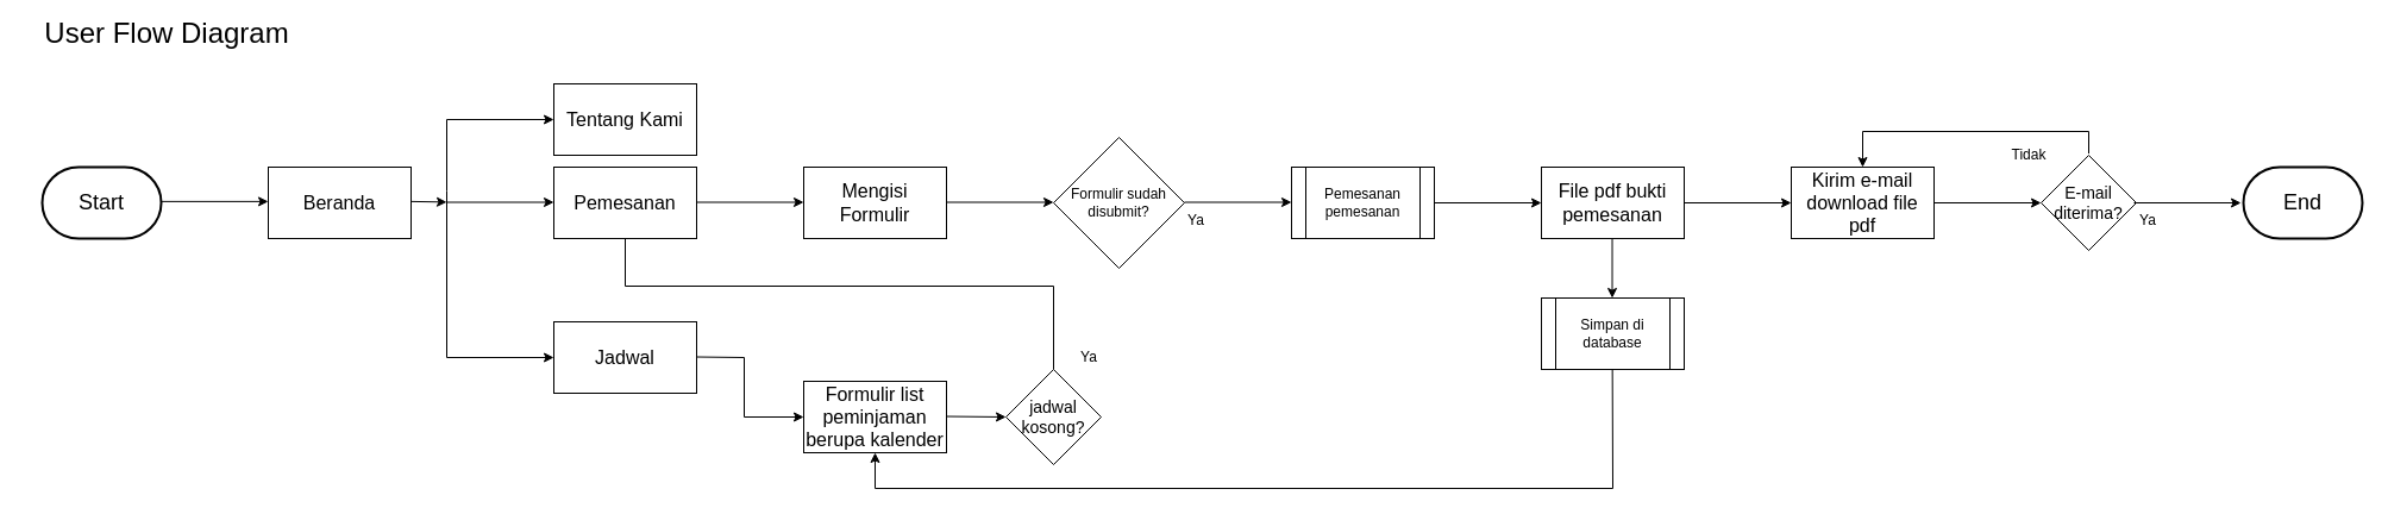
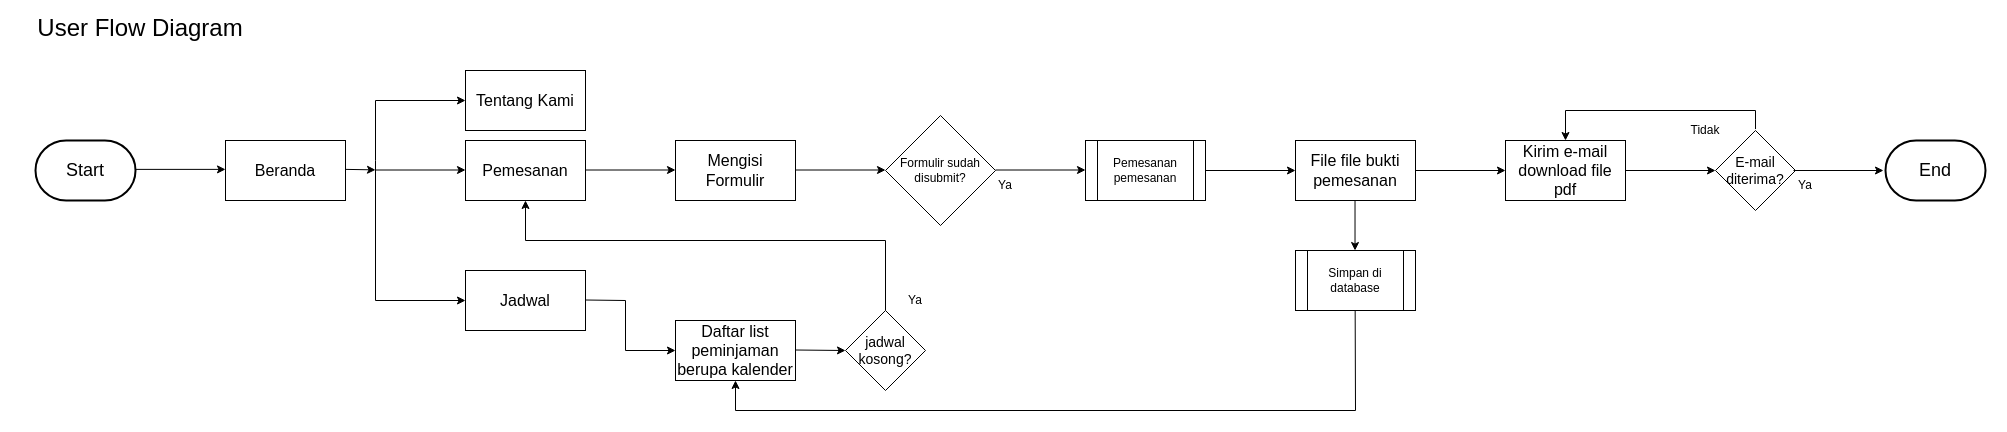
  <mxCell id="0" />
  <mxCell id="1" parent="0" />
  <mxCell id="2" value="&lt;font style=&quot;font-size: 18px;&quot;&gt;Start&lt;/font&gt;" style="strokeWidth=2;html=1;shape=mxgraph.flowchart.terminator;whiteSpace=wrap;" parent="1" vertex="1"><mxGeometry x="35" y="140" width="100" height="60" as="geometry" /></mxCell>
  <mxCell id="3" value="" style="endArrow=classic;html=1;rounded=0;" parent="1" edge="1"><mxGeometry width="50" height="50" relative="1" as="geometry"><mxPoint x="135" y="168.89" as="sourcePoint" /><mxPoint x="225" y="168.89" as="targetPoint" /></mxGeometry></mxCell>
  <mxCell id="4" value="" style="endArrow=classic;html=1;rounded=0;" parent="1" edge="1"><mxGeometry width="50" height="50" relative="1" as="geometry"><mxPoint x="375" y="160" as="sourcePoint" /><mxPoint x="465" y="100" as="targetPoint" /><Array as="points"><mxPoint x="375" y="100" /></Array></mxGeometry></mxCell>
  <mxCell id="5" value="" style="endArrow=classic;html=1;rounded=0;" parent="1" edge="1"><mxGeometry width="50" height="50" relative="1" as="geometry"><mxPoint x="375" y="169.5" as="sourcePoint" /><mxPoint x="465" y="169.5" as="targetPoint" /></mxGeometry></mxCell>
  <mxCell id="6" value="" style="endArrow=classic;html=1;rounded=0;" parent="1" edge="1"><mxGeometry width="50" height="50" relative="1" as="geometry"><mxPoint x="375" y="160" as="sourcePoint" /><mxPoint x="465" y="300" as="targetPoint" /><Array as="points"><mxPoint x="375" y="300" /></Array></mxGeometry></mxCell>
  <mxCell id="7" value="" style="endArrow=classic;html=1;rounded=0;" parent="1" edge="1"><mxGeometry width="50" height="50" relative="1" as="geometry"><mxPoint x="345" y="168.89" as="sourcePoint" /><mxPoint x="375" y="169.39" as="targetPoint" /></mxGeometry></mxCell>
  <mxCell id="8" value="&lt;font size=&quot;3&quot;&gt;Beranda&lt;/font&gt;" style="rounded=0;whiteSpace=wrap;html=1;" parent="1" vertex="1"><mxGeometry x="225" y="140" width="120" height="60" as="geometry" /></mxCell>
  <mxCell id="9" value="&lt;font size=&quot;3&quot;&gt;Tentang Kami&lt;/font&gt;" style="rounded=0;whiteSpace=wrap;html=1;" parent="1" vertex="1"><mxGeometry x="465" y="70" width="120" height="60" as="geometry" /></mxCell>
  <mxCell id="10" value="&lt;font size=&quot;3&quot;&gt;Pemesanan&lt;/font&gt;" style="rounded=0;whiteSpace=wrap;html=1;" parent="1" vertex="1"><mxGeometry x="465" y="140" width="120" height="60" as="geometry" /></mxCell>
  <mxCell id="11" value="&lt;font size=&quot;3&quot;&gt;Jadwal&lt;/font&gt;" style="rounded=0;whiteSpace=wrap;html=1;" parent="1" vertex="1"><mxGeometry x="465" y="270" width="120" height="60" as="geometry" /></mxCell>
  <mxCell id="12" value="" style="endArrow=classic;html=1;rounded=0;" parent="1" edge="1"><mxGeometry width="50" height="50" relative="1" as="geometry"><mxPoint x="585" y="169.5" as="sourcePoint" /><mxPoint x="675" y="169.5" as="targetPoint" /></mxGeometry></mxCell>
  <mxCell id="13" value="" style="endArrow=classic;html=1;rounded=0;entryX=0;entryY=0.5;entryDx=0;entryDy=0;" parent="1" target="14" edge="1"><mxGeometry width="50" height="50" relative="1" as="geometry"><mxPoint x="585" y="299.5" as="sourcePoint" /><mxPoint x="675" y="299.5" as="targetPoint" /><Array as="points"><mxPoint x="625" y="300" /><mxPoint x="625" y="350" /></Array></mxGeometry></mxCell>
- <mxCell id="14" value="&lt;font size=&quot;3&quot;&gt;Formulir list peminjaman berupa kalender&lt;/font&gt;" style="rounded=0;whiteSpace=wrap;html=1;" parent="1" vertex="1"><mxGeometry x="675" y="320" width="120" height="60" as="geometry" /></mxCell>
+ <mxCell id="14" value="&lt;font size=&quot;3&quot;&gt;Daftar list peminjaman berupa kalender&lt;/font&gt;" style="rounded=0;whiteSpace=wrap;html=1;" parent="1" vertex="1"><mxGeometry x="675" y="320" width="120" height="60" as="geometry" /></mxCell>
  <mxCell id="15" value="&lt;font style=&quot;font-size: 14px;&quot;&gt;jadwal kosong?&lt;/font&gt;" style="rhombus;whiteSpace=wrap;html=1;" parent="1" vertex="1"><mxGeometry x="845" y="310" width="80" height="80" as="geometry" /></mxCell>
  <mxCell id="16" value="" style="endArrow=classic;html=1;rounded=0;" parent="1" edge="1"><mxGeometry width="50" height="50" relative="1" as="geometry"><mxPoint x="795" y="349.5" as="sourcePoint" /><mxPoint x="845" y="350" as="targetPoint" /></mxGeometry></mxCell>
- <mxCell id="17" value="" style="endArrow=none;html=1;rounded=0;exitX=0.5;exitY=0;exitDx=0;exitDy=0;entryX=0.5;entryY=1;entryDx=0;entryDy=0;" parent="1" source="15" target="10" edge="1"><mxGeometry width="50" height="50" relative="1" as="geometry"><mxPoint x="605" y="189.5" as="sourcePoint" /><mxPoint x="525" y="240" as="targetPoint" /><Array as="points"><mxPoint x="885" y="240" /><mxPoint x="525" y="240" /></Array></mxGeometry></mxCell>
+ <mxCell id="17" value="" style="endArrow=classic;html=1;rounded=0;exitX=0.5;exitY=0;exitDx=0;exitDy=0;entryX=0.5;entryY=1;entryDx=0;entryDy=0;" parent="1" source="15" target="10" edge="1"><mxGeometry width="50" height="50" relative="1" as="geometry"><mxPoint x="605" y="189.5" as="sourcePoint" /><mxPoint x="525" y="240" as="targetPoint" /><Array as="points"><mxPoint x="885" y="240" /><mxPoint x="525" y="240" /></Array></mxGeometry></mxCell>
  <mxCell id="18" value="Ya" style="text;html=1;align=center;verticalAlign=middle;whiteSpace=wrap;rounded=0;" parent="1" vertex="1"><mxGeometry x="885" y="285" width="60" height="30" as="geometry" /></mxCell>
  <mxCell id="19" value="&lt;font size=&quot;3&quot;&gt;Mengisi Formulir&lt;/font&gt;" style="rounded=0;whiteSpace=wrap;html=1;" parent="1" vertex="1"><mxGeometry x="675" y="140" width="120" height="60" as="geometry" /></mxCell>
  <mxCell id="20" value="" style="endArrow=classic;html=1;rounded=0;" parent="1" edge="1"><mxGeometry width="50" height="50" relative="1" as="geometry"><mxPoint x="795" y="169.5" as="sourcePoint" /><mxPoint x="885" y="169.5" as="targetPoint" /></mxGeometry></mxCell>
  <mxCell id="21" value="&lt;font style=&quot;font-size: 12px;&quot;&gt;Formulir sudah disubmit?&lt;/font&gt;" style="rhombus;whiteSpace=wrap;html=1;" parent="1" vertex="1"><mxGeometry x="885" y="115" width="110" height="110" as="geometry" /></mxCell>
  <mxCell id="22" value="Ya" style="text;html=1;align=center;verticalAlign=middle;whiteSpace=wrap;rounded=0;" parent="1" vertex="1"><mxGeometry x="975" y="170" width="60" height="30" as="geometry" /></mxCell>
  <mxCell id="23" value="" style="endArrow=classic;html=1;rounded=0;" parent="1" edge="1"><mxGeometry width="50" height="50" relative="1" as="geometry"><mxPoint x="995" y="169.5" as="sourcePoint" /><mxPoint x="1085" y="169.5" as="targetPoint" /></mxGeometry></mxCell>
  <mxCell id="24" value="Pemesanan pemesanan" style="shape=process;whiteSpace=wrap;html=1;backgroundOutline=1;" parent="1" vertex="1"><mxGeometry x="1085" y="140" width="120" height="60" as="geometry" /></mxCell>
  <mxCell id="25" value="" style="endArrow=classic;html=1;rounded=0;" parent="1" edge="1"><mxGeometry width="50" height="50" relative="1" as="geometry"><mxPoint x="1205" y="170" as="sourcePoint" /><mxPoint x="1295" y="170" as="targetPoint" /></mxGeometry></mxCell>
- <mxCell id="26" value="&lt;font size=&quot;3&quot;&gt;File pdf bukti pemesanan&lt;/font&gt;" style="rounded=0;whiteSpace=wrap;html=1;" parent="1" vertex="1"><mxGeometry x="1295" y="140" width="120" height="60" as="geometry" /></mxCell>
+ <mxCell id="26" value="&lt;font size=&quot;3&quot;&gt;File file bukti pemesanan&lt;/font&gt;" style="rounded=0;whiteSpace=wrap;html=1;" parent="1" vertex="1"><mxGeometry x="1295" y="140" width="120" height="60" as="geometry" /></mxCell>
  <mxCell id="27" value="" style="endArrow=classic;html=1;rounded=0;" parent="1" edge="1"><mxGeometry width="50" height="50" relative="1" as="geometry"><mxPoint x="1415" y="170" as="sourcePoint" /><mxPoint x="1505" y="170" as="targetPoint" /></mxGeometry></mxCell>
  <mxCell id="28" value="&lt;font size=&quot;3&quot;&gt;Kirim e-mail download file pdf&lt;/font&gt;" style="rounded=0;whiteSpace=wrap;html=1;" parent="1" vertex="1"><mxGeometry x="1505" y="140" width="120" height="60" as="geometry" /></mxCell>
  <mxCell id="29" value="" style="endArrow=classic;html=1;rounded=0;" parent="1" edge="1"><mxGeometry width="50" height="50" relative="1" as="geometry"><mxPoint x="1625" y="170" as="sourcePoint" /><mxPoint x="1715" y="170" as="targetPoint" /></mxGeometry></mxCell>
  <mxCell id="30" value="&lt;span style=&quot;font-size: 18px;&quot;&gt;End&lt;/span&gt;" style="strokeWidth=2;html=1;shape=mxgraph.flowchart.terminator;whiteSpace=wrap;" parent="1" vertex="1"><mxGeometry x="1885" y="140" width="100" height="60" as="geometry" /></mxCell>
  <mxCell id="31" value="&lt;font style=&quot;font-size: 14px;&quot;&gt;E-mail diterima?&lt;/font&gt;" style="rhombus;whiteSpace=wrap;html=1;" parent="1" vertex="1"><mxGeometry x="1715" y="130" width="80" height="80" as="geometry" /></mxCell>
  <mxCell id="32" value="" style="endArrow=classic;html=1;rounded=0;" parent="1" edge="1"><mxGeometry width="50" height="50" relative="1" as="geometry"><mxPoint x="1793" y="170" as="sourcePoint" /><mxPoint x="1883" y="170" as="targetPoint" /></mxGeometry></mxCell>
  <mxCell id="33" value="Ya" style="text;html=1;align=center;verticalAlign=middle;whiteSpace=wrap;rounded=0;" parent="1" vertex="1"><mxGeometry x="1775" y="170" width="60" height="30" as="geometry" /></mxCell>
  <mxCell id="34" value="Tidak" style="text;html=1;align=center;verticalAlign=middle;whiteSpace=wrap;rounded=0;" parent="1" vertex="1"><mxGeometry x="1675" y="115" width="60" height="30" as="geometry" /></mxCell>
  <mxCell id="35" value="" style="endArrow=classic;html=1;rounded=0;entryX=0.5;entryY=0;entryDx=0;entryDy=0;" parent="1" target="28" edge="1"><mxGeometry width="50" height="50" relative="1" as="geometry"><mxPoint x="1755" y="128.57" as="sourcePoint" /><mxPoint x="1845" y="128.57" as="targetPoint" /><Array as="points"><mxPoint x="1755" y="110" /><mxPoint x="1565" y="110" /></Array></mxGeometry></mxCell>
  <mxCell id="36" value="&lt;font style=&quot;font-size: 24px;&quot;&gt;User Flow Diagram&lt;/font&gt;&lt;div&gt;&lt;br&gt;&lt;/div&gt;" style="text;html=1;align=center;verticalAlign=middle;whiteSpace=wrap;rounded=0;" parent="1" vertex="1"><mxGeometry x="20" y="20" width="240" height="30" as="geometry" /></mxCell>
  <mxCell id="37" value="" style="endArrow=classic;html=1;rounded=0;" parent="1" edge="1"><mxGeometry width="50" height="50" relative="1" as="geometry"><mxPoint x="1354.52" y="200" as="sourcePoint" /><mxPoint x="1354.52" y="250" as="targetPoint" /></mxGeometry></mxCell>
  <mxCell id="38" value="Simpan di database" style="shape=process;whiteSpace=wrap;html=1;backgroundOutline=1;" parent="1" vertex="1"><mxGeometry x="1295" y="250" width="120" height="60" as="geometry" /></mxCell>
  <mxCell id="39" value="" style="endArrow=classic;html=1;rounded=0;entryX=0.5;entryY=1;entryDx=0;entryDy=0;" parent="1" target="14" edge="1"><mxGeometry width="50" height="50" relative="1" as="geometry"><mxPoint x="1354.66" y="310" as="sourcePoint" /><mxPoint x="1354.66" y="360" as="targetPoint" /><Array as="points"><mxPoint x="1355" y="410" /><mxPoint x="735" y="410" /></Array></mxGeometry></mxCell>
